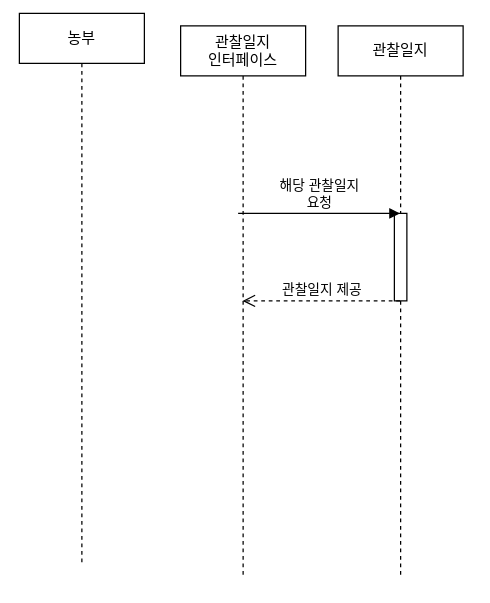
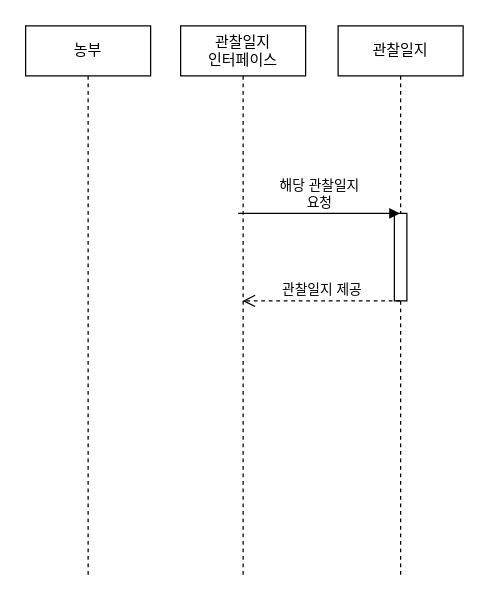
  <mxCell id="0" />
  <mxCell id="1" parent="0" />
- <mxCell id="2" value="농부" style="shape=umlLifeline;perimeter=lifelinePerimeter;whiteSpace=wrap;html=1;container=1;collapsible=0;recursiveResize=0;outlineConnect=0;" vertex="1" parent="1"><mxGeometry x="15" y="10" width="100" height="440" as="geometry" /></mxCell>
+ <mxCell id="2" value="농부" style="shape=umlLifeline;perimeter=lifelinePerimeter;whiteSpace=wrap;html=1;container=1;collapsible=0;recursiveResize=0;outlineConnect=0;" vertex="1" parent="1"><mxGeometry x="20" y="20" width="100" height="440" as="geometry" /></mxCell>
  <mxCell id="3" value="관찰일지" style="shape=umlLifeline;perimeter=lifelinePerimeter;whiteSpace=wrap;html=1;container=1;collapsible=0;recursiveResize=0;outlineConnect=0;" vertex="1" parent="1"><mxGeometry x="270" y="20" width="100" height="440" as="geometry" /></mxCell>
  <mxCell id="4" value="" style="html=1;points=[];perimeter=orthogonalPerimeter;" vertex="1" parent="3"><mxGeometry x="45" y="150" width="10" height="70" as="geometry" /></mxCell>
  <mxCell id="5" value="관찰일지&lt;br&gt;인터페이스" style="shape=umlLifeline;perimeter=lifelinePerimeter;whiteSpace=wrap;html=1;container=1;collapsible=0;recursiveResize=0;outlineConnect=0;" vertex="1" parent="1"><mxGeometry x="144" y="20" width="100" height="440" as="geometry" /></mxCell>
  <mxCell id="6" value="해당 관찰일지&lt;br&gt;요청" style="html=1;verticalAlign=bottom;endArrow=block;rounded=0;" edge="1" parent="5" target="3"><mxGeometry width="80" relative="1" as="geometry"><mxPoint x="46" y="150" as="sourcePoint" /><mxPoint x="170" y="150" as="targetPoint" /><Array as="points"><mxPoint x="126.5" y="150" /></Array></mxGeometry></mxCell>
  <mxCell id="7" value="관찰일지 제공" style="html=1;verticalAlign=bottom;endArrow=open;dashed=1;endSize=8;rounded=0;" edge="1" parent="1" source="3" target="5"><mxGeometry relative="1" as="geometry"><mxPoint x="280" y="210" as="sourcePoint" /><mxPoint x="200" y="210" as="targetPoint" /></mxGeometry></mxCell>
